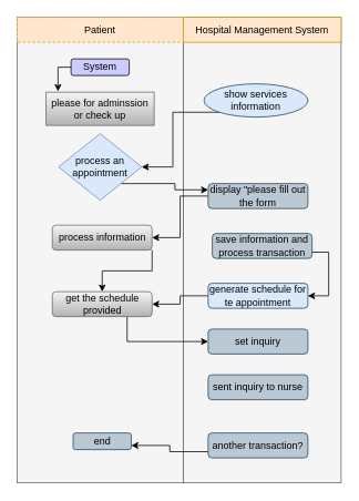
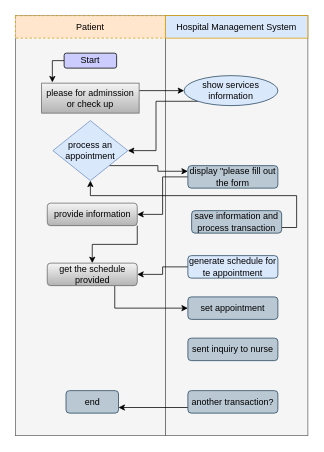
  <mxCell id="0" />
  <mxCell id="1" parent="0" />
  <mxCell id="2" value="" style="rounded=0;whiteSpace=wrap;html=1;fillColor=#f5f5f5;strokeColor=#666666;fontColor=#333333;" vertex="1" parent="1"><mxGeometry x="220" y="20" width="190" height="560" as="geometry" /></mxCell>
  <mxCell id="3" value="" style="rounded=0;whiteSpace=wrap;html=1;fillColor=#f5f5f5;fontColor=#333333;strokeColor=#666666;" vertex="1" parent="1"><mxGeometry x="20" y="20" width="200" height="560" as="geometry" /></mxCell>
  <mxCell id="4" value="Patient" style="rounded=0;whiteSpace=wrap;html=1;fillColor=#ffe6cc;strokeColor=#d79b00;dashed=1;" vertex="1" parent="1"><mxGeometry x="20" y="20" width="200" height="30" as="geometry" /></mxCell>
- <mxCell id="5" value="Hospital Management System" style="rounded=0;whiteSpace=wrap;html=1;fillColor=#ffe6cc;strokeColor=#d79b00;" vertex="1" parent="1"><mxGeometry x="220" y="20" width="190" height="30" as="geometry" /></mxCell>
+ <mxCell id="5" value="Hospital Management System" style="rounded=0;whiteSpace=wrap;html=1;fillColor=#dae8fc;strokeColor=#d79b00;" vertex="1" parent="1"><mxGeometry x="220" y="20" width="190" height="30" as="geometry" /></mxCell>
  <mxCell id="6" style="edgeStyle=orthogonalEdgeStyle;rounded=0;orthogonalLoop=1;jettySize=auto;html=1;exitX=0;exitY=0.5;exitDx=0;exitDy=0;entryX=0.11;entryY=-0.024;entryDx=0;entryDy=0;entryPerimeter=0;" edge="1" parent="1" source="7" target="29"><mxGeometry relative="1" as="geometry" /></mxCell>
- <mxCell id="7" value="System" style="rounded=1;whiteSpace=wrap;html=1;fillColor=#CCCCFF;" vertex="1" parent="1"><mxGeometry x="85" y="70" width="70" height="20" as="geometry" /></mxCell>
+ <mxCell id="7" value="Start" style="rounded=1;whiteSpace=wrap;html=1;fillColor=#CCCCFF;" vertex="1" parent="1"><mxGeometry x="85" y="70" width="70" height="20" as="geometry" /></mxCell>
  <mxCell id="8" style="edgeStyle=orthogonalEdgeStyle;rounded=0;orthogonalLoop=1;jettySize=auto;html=1;exitX=0.5;exitY=1;exitDx=0;exitDy=0;" edge="1" parent="1"><mxGeometry relative="1" as="geometry"><mxPoint x="110" y="180" as="sourcePoint" /><mxPoint x="110" y="180" as="targetPoint" /></mxGeometry></mxCell>
  <mxCell id="9" style="edgeStyle=orthogonalEdgeStyle;rounded=0;orthogonalLoop=1;jettySize=auto;html=1;exitX=0;exitY=1;exitDx=0;exitDy=0;entryX=1;entryY=0.5;entryDx=0;entryDy=0;" edge="1" parent="1" source="10" target="12"><mxGeometry relative="1" as="geometry" /></mxCell>
  <mxCell id="10" value="show services information" style="ellipse;whiteSpace=wrap;html=1;fillColor=#dae8fc;strokeColor=#23445d;" vertex="1" parent="1"><mxGeometry x="245" y="100" width="125" height="40" as="geometry" /></mxCell>
  <mxCell id="11" style="edgeStyle=orthogonalEdgeStyle;rounded=0;orthogonalLoop=1;jettySize=auto;html=1;exitX=1;exitY=1;exitDx=0;exitDy=0;entryX=0;entryY=0.25;entryDx=0;entryDy=0;" edge="1" parent="1" source="12" target="14"><mxGeometry relative="1" as="geometry" /></mxCell>
  <mxCell id="12" value="process an appointment" style="rhombus;whiteSpace=wrap;html=1;fillColor=#dae8fc;strokeColor=#6c8ebf;" vertex="1" parent="1"><mxGeometry x="70" y="160" width="100" height="80" as="geometry" /></mxCell>
  <mxCell id="13" style="edgeStyle=orthogonalEdgeStyle;rounded=0;orthogonalLoop=1;jettySize=auto;html=1;exitX=0;exitY=0.5;exitDx=0;exitDy=0;entryX=1;entryY=0.5;entryDx=0;entryDy=0;" edge="1" parent="1" source="14" target="18"><mxGeometry relative="1" as="geometry" /></mxCell>
  <mxCell id="14" value="display &quot;please fill out the form" style="rounded=1;whiteSpace=wrap;html=1;fillColor=#bac8d3;strokeColor=#23445d;" vertex="1" parent="1"><mxGeometry x="250" y="220" width="120" height="30" as="geometry" /></mxCell>
- <mxCell id="15" style="edgeStyle=orthogonalEdgeStyle;rounded=0;orthogonalLoop=1;jettySize=auto;html=1;exitX=1;exitY=0.75;exitDx=0;exitDy=0;entryX=1;entryY=0.5;entryDx=0;entryDy=0;" edge="1" parent="1" source="16" target="20"><mxGeometry relative="1" as="geometry" /></mxCell>
+ <mxCell id="15" style="edgeStyle=orthogonalEdgeStyle;rounded=0;orthogonalLoop=1;jettySize=auto;html=1;exitX=1;exitY=0.75;exitDx=0;exitDy=0;" edge="1" parent="1" source="16" target="12"><mxGeometry relative="1" as="geometry" /></mxCell>
  <mxCell id="16" value="save information and process transaction" style="rounded=1;whiteSpace=wrap;html=1;fillColor=#bac8d3;strokeColor=#23445d;" vertex="1" parent="1"><mxGeometry x="255" y="280" width="120" height="30" as="geometry" /></mxCell>
  <mxCell id="17" style="edgeStyle=orthogonalEdgeStyle;rounded=0;orthogonalLoop=1;jettySize=auto;html=1;exitX=1;exitY=1;exitDx=0;exitDy=0;" edge="1" parent="1" source="18" target="22"><mxGeometry relative="1" as="geometry" /></mxCell>
- <mxCell id="18" value="process information" style="rounded=1;whiteSpace=wrap;html=1;fillColor=#f5f5f5;gradientColor=#b3b3b3;strokeColor=#666666;" vertex="1" parent="1"><mxGeometry x="62.5" y="270" width="120" height="30" as="geometry" /></mxCell>
+ <mxCell id="18" value="provide information" style="rounded=1;whiteSpace=wrap;html=1;fillColor=#f5f5f5;gradientColor=#b3b3b3;strokeColor=#666666;" vertex="1" parent="1"><mxGeometry x="62.5" y="270" width="120" height="30" as="geometry" /></mxCell>
  <mxCell id="19" style="edgeStyle=orthogonalEdgeStyle;rounded=0;orthogonalLoop=1;jettySize=auto;html=1;exitX=0;exitY=0.5;exitDx=0;exitDy=0;entryX=1;entryY=0.5;entryDx=0;entryDy=0;" edge="1" parent="1" source="20" target="22"><mxGeometry relative="1" as="geometry" /></mxCell>
  <mxCell id="20" value="generate schedule for te appointment" style="rounded=1;whiteSpace=wrap;html=1;fillColor=#dae8fc;strokeColor=#23445d;" vertex="1" parent="1"><mxGeometry x="250" y="340" width="120" height="30" as="geometry" /></mxCell>
  <mxCell id="21" style="edgeStyle=orthogonalEdgeStyle;rounded=0;orthogonalLoop=1;jettySize=auto;html=1;exitX=0.75;exitY=1;exitDx=0;exitDy=0;entryX=0;entryY=0.5;entryDx=0;entryDy=0;" edge="1" parent="1" source="22" target="23"><mxGeometry relative="1" as="geometry" /></mxCell>
  <mxCell id="22" value="get the schedule provided" style="rounded=1;whiteSpace=wrap;html=1;fillColor=#f5f5f5;gradientColor=#b3b3b3;strokeColor=#666666;" vertex="1" parent="1"><mxGeometry x="62.5" y="350" width="120" height="30" as="geometry" /></mxCell>
- <mxCell id="23" value="set inquiry" style="rounded=1;whiteSpace=wrap;html=1;fillColor=#bac8d3;strokeColor=#23445d;" vertex="1" parent="1"><mxGeometry x="250" y="395" width="120" height="30" as="geometry" /></mxCell>
+ <mxCell id="23" value="set appointment" style="rounded=1;whiteSpace=wrap;html=1;fillColor=#bac8d3;strokeColor=#23445d;" vertex="1" parent="1"><mxGeometry x="250" y="395" width="120" height="30" as="geometry" /></mxCell>
  <mxCell id="24" style="edgeStyle=orthogonalEdgeStyle;rounded=0;orthogonalLoop=1;jettySize=auto;html=1;exitX=0;exitY=0.75;exitDx=0;exitDy=0;entryX=1;entryY=0.75;entryDx=0;entryDy=0;" edge="1" parent="1" source="25" target="27"><mxGeometry relative="1" as="geometry" /></mxCell>
  <mxCell id="25" value="another transaction?" style="rounded=1;whiteSpace=wrap;html=1;fillColor=#bac8d3;strokeColor=#23445d;" vertex="1" parent="1"><mxGeometry x="250" y="520" width="120" height="30" as="geometry" /></mxCell>
  <mxCell id="26" value="sent inquiry to nurse" style="rounded=1;whiteSpace=wrap;html=1;fillColor=#bac8d3;strokeColor=#23445d;" vertex="1" parent="1"><mxGeometry x="250" y="450" width="120" height="30" as="geometry" /></mxCell>
- <mxCell id="27" value="end" style="rounded=1;whiteSpace=wrap;html=1;fillColor=#bac8d3;strokeColor=#23445d;" vertex="1" parent="1"><mxGeometry x="87.5" y="520" width="70" height="20" as="geometry" /></mxCell>
+ <mxCell id="27" value="end" style="rounded=1;whiteSpace=wrap;html=1;fillColor=#bac8d3;strokeColor=#23445d;" vertex="1" parent="1"><mxGeometry x="87.5" y="520" width="70" height="30" as="geometry" /></mxCell>
+ <mxCell id="28" style="edgeStyle=orthogonalEdgeStyle;rounded=0;orthogonalLoop=1;jettySize=auto;html=1;exitX=1;exitY=0.25;exitDx=0;exitDy=0;entryX=0;entryY=0.5;entryDx=0;entryDy=0;" edge="1" parent="1" source="29" target="10"><mxGeometry relative="1" as="geometry" /></mxCell>
  <mxCell id="29" value="please for adminssion or check up" style="rounded=0;whiteSpace=wrap;html=1;fillColor=#f5f5f5;gradientColor=#b3b3b3;strokeColor=#666666;" vertex="1" parent="1"><mxGeometry x="55" y="110" width="130" height="40" as="geometry" /></mxCell>
